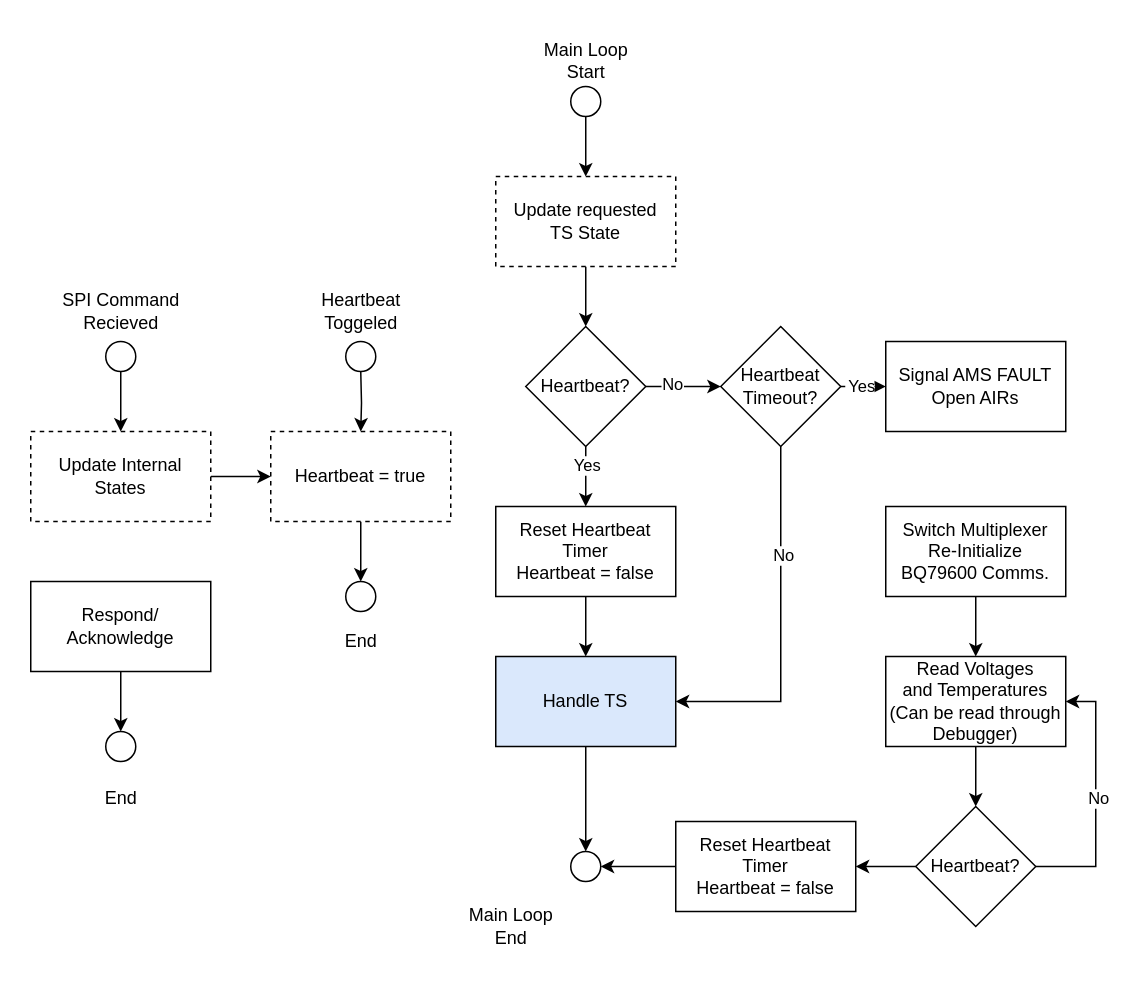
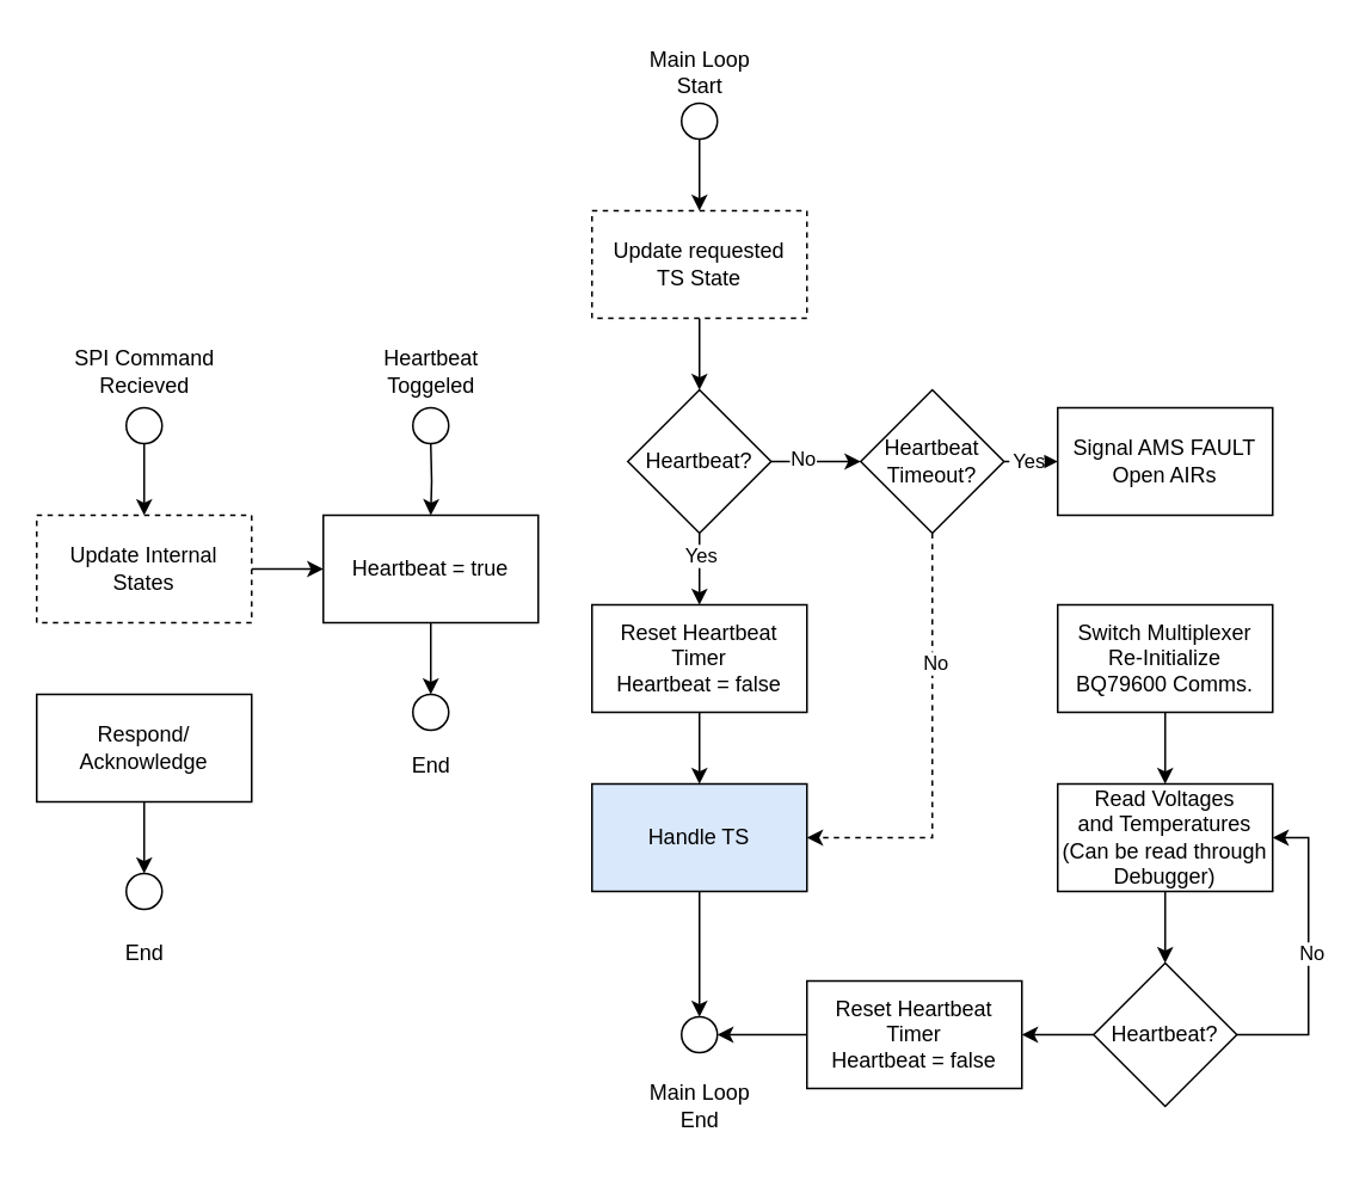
  <mxCell id="0" />
  <mxCell id="1" parent="0" />
  <mxCell id="2" value="" style="edgeStyle=orthogonalEdgeStyle;rounded=0;orthogonalLoop=1;jettySize=auto;html=1;" edge="1" parent="1" source="3" target="6"><mxGeometry relative="1" as="geometry" /></mxCell>
  <mxCell id="3" value="" style="ellipse;whiteSpace=wrap;html=1;aspect=fixed;" vertex="1" parent="1"><mxGeometry x="380" y="57" width="20" height="20" as="geometry" /></mxCell>
  <mxCell id="4" value="Main Loop&lt;div&gt;Start&lt;/div&gt;" style="text;html=1;align=center;verticalAlign=middle;resizable=0;points=[];autosize=1;strokeColor=none;fillColor=none;" vertex="1" parent="1"><mxGeometry x="350" y="20" width="80" height="40" as="geometry" /></mxCell>
  <mxCell id="5" value="" style="edgeStyle=orthogonalEdgeStyle;rounded=0;orthogonalLoop=1;jettySize=auto;html=1;" edge="1" parent="1" source="6" target="11"><mxGeometry relative="1" as="geometry" /></mxCell>
  <mxCell id="6" value="Update requested&lt;div&gt;TS State&lt;/div&gt;" style="whiteSpace=wrap;html=1;dashed=1;" vertex="1" parent="1"><mxGeometry x="330" y="117" width="120" height="60" as="geometry" /></mxCell>
  <mxCell id="7" value="" style="edgeStyle=orthogonalEdgeStyle;rounded=0;orthogonalLoop=1;jettySize=auto;html=1;" edge="1" parent="1" source="11" target="14"><mxGeometry relative="1" as="geometry" /></mxCell>
  <mxCell id="8" value="Yes" style="edgeLabel;html=1;align=center;verticalAlign=middle;resizable=0;points=[];" vertex="1" connectable="0" parent="7"><mxGeometry x="-0.4" relative="1" as="geometry"><mxPoint as="offset" /></mxGeometry></mxCell>
  <mxCell id="9" value="" style="edgeStyle=orthogonalEdgeStyle;rounded=0;orthogonalLoop=1;jettySize=auto;html=1;" edge="1" parent="1" source="11" target="19"><mxGeometry relative="1" as="geometry" /></mxCell>
  <mxCell id="10" value="No" style="edgeLabel;html=1;align=center;verticalAlign=middle;resizable=0;points=[];" vertex="1" connectable="0" parent="9"><mxGeometry x="-0.307" y="2" relative="1" as="geometry"><mxPoint as="offset" /></mxGeometry></mxCell>
  <mxCell id="11" value="Heartbeat?" style="rhombus;whiteSpace=wrap;html=1;" vertex="1" parent="1"><mxGeometry x="350" y="217" width="80" height="80" as="geometry" /></mxCell>
  <mxCell id="12" value="" style="edgeStyle=orthogonalEdgeStyle;rounded=0;orthogonalLoop=1;jettySize=auto;html=1;" edge="1" parent="1" target="25"><mxGeometry relative="1" as="geometry"><mxPoint x="240" y="247" as="sourcePoint" /></mxGeometry></mxCell>
  <mxCell id="13" value="" style="edgeStyle=orthogonalEdgeStyle;rounded=0;orthogonalLoop=1;jettySize=auto;html=1;" edge="1" parent="1" source="14" target="22"><mxGeometry relative="1" as="geometry" /></mxCell>
  <mxCell id="14" value="Reset Heartbeat&lt;div&gt;Timer&lt;/div&gt;&lt;div&gt;Heartbeat = false&lt;/div&gt;" style="rounded=0;whiteSpace=wrap;html=1;" vertex="1" parent="1"><mxGeometry x="330" y="337" width="120" height="60" as="geometry" /></mxCell>
  <mxCell id="15" value="" style="edgeStyle=orthogonalEdgeStyle;rounded=0;orthogonalLoop=1;jettySize=auto;html=1;dashed=1;" edge="1" parent="1" source="19" target="20"><mxGeometry relative="1" as="geometry" /></mxCell>
  <mxCell id="16" value="Yes" style="edgeLabel;html=1;align=center;verticalAlign=middle;resizable=0;points=[];" vertex="1" connectable="0" parent="15"><mxGeometry x="0.082" y="-1" relative="1" as="geometry"><mxPoint as="offset" /></mxGeometry></mxCell>
- <mxCell id="17" value="" style="edgeStyle=orthogonalEdgeStyle;rounded=0;orthogonalLoop=1;jettySize=auto;html=1;entryX=1;entryY=0.5;entryDx=0;entryDy=0;" edge="1" parent="1" source="19" target="22"><mxGeometry relative="1" as="geometry"><mxPoint x="520" y="337" as="targetPoint" /><Array as="points"><mxPoint x="520" y="467" /></Array></mxGeometry></mxCell>
+ <mxCell id="17" value="" style="edgeStyle=orthogonalEdgeStyle;rounded=0;orthogonalLoop=1;jettySize=auto;html=1;entryX=1;entryY=0.5;entryDx=0;entryDy=0;dashed=1;" edge="1" parent="1" source="19" target="22"><mxGeometry relative="1" as="geometry"><mxPoint x="520" y="337" as="targetPoint" /><Array as="points"><mxPoint x="520" y="467" /></Array></mxGeometry></mxCell>
  <mxCell id="18" value="No" style="edgeLabel;html=1;align=center;verticalAlign=middle;resizable=0;points=[];" vertex="1" connectable="0" parent="17"><mxGeometry x="-0.4" y="1" relative="1" as="geometry"><mxPoint as="offset" /></mxGeometry></mxCell>
  <mxCell id="19" value="Heartbeat&lt;div&gt;Timeout?&lt;/div&gt;" style="rhombus;whiteSpace=wrap;html=1;" vertex="1" parent="1"><mxGeometry x="480" y="217" width="80" height="80" as="geometry" /></mxCell>
  <mxCell id="20" value="Signal AMS FAULT&lt;div&gt;Open AIRs&lt;/div&gt;" style="rounded=0;whiteSpace=wrap;html=1;" vertex="1" parent="1"><mxGeometry x="590" y="227" width="120" height="60" as="geometry" /></mxCell>
  <mxCell id="21" style="edgeStyle=orthogonalEdgeStyle;rounded=0;orthogonalLoop=1;jettySize=auto;html=1;entryX=0.5;entryY=0;entryDx=0;entryDy=0;" edge="1" parent="1" source="22" target="41"><mxGeometry relative="1" as="geometry" /></mxCell>
  <mxCell id="22" value="Handle TS" style="rounded=0;whiteSpace=wrap;html=1;fillColor=#dae8fc;" vertex="1" parent="1"><mxGeometry x="330" y="437" width="120" height="60" as="geometry" /></mxCell>
  <mxCell id="23" value="Heartbeat&lt;div&gt;Toggeled&lt;/div&gt;" style="text;html=1;align=center;verticalAlign=middle;resizable=0;points=[];autosize=1;strokeColor=none;fillColor=none;" vertex="1" parent="1"><mxGeometry x="200" y="187" width="80" height="40" as="geometry" /></mxCell>
  <mxCell id="24" value="" style="edgeStyle=orthogonalEdgeStyle;rounded=0;orthogonalLoop=1;jettySize=auto;html=1;" edge="1" parent="1" source="25" target="46"><mxGeometry relative="1" as="geometry" /></mxCell>
- <mxCell id="25" value="Heartbeat = true" style="rounded=0;whiteSpace=wrap;html=1;dashed=1;" vertex="1" parent="1"><mxGeometry x="180" y="287" width="120" height="60" as="geometry" /></mxCell>
+ <mxCell id="25" value="Heartbeat = true" style="rounded=0;whiteSpace=wrap;html=1;" vertex="1" parent="1"><mxGeometry x="180" y="287" width="120" height="60" as="geometry" /></mxCell>
  <mxCell id="26" value="" style="edgeStyle=orthogonalEdgeStyle;rounded=0;orthogonalLoop=1;jettySize=auto;html=1;" edge="1" parent="1" source="27" target="30"><mxGeometry relative="1" as="geometry" /></mxCell>
  <mxCell id="27" value="" style="ellipse;whiteSpace=wrap;html=1;aspect=fixed;" vertex="1" parent="1"><mxGeometry x="70" y="227" width="20" height="20" as="geometry" /></mxCell>
  <mxCell id="28" value="SPI Command&lt;div&gt;Recieved&lt;/div&gt;" style="text;html=1;align=center;verticalAlign=middle;resizable=0;points=[];autosize=1;strokeColor=none;fillColor=none;" vertex="1" parent="1"><mxGeometry x="30" y="187" width="100" height="40" as="geometry" /></mxCell>
  <mxCell id="29" value="" style="edgeStyle=orthogonalEdgeStyle;rounded=0;orthogonalLoop=1;jettySize=auto;html=1;" edge="1" parent="1" source="30" target="25"><mxGeometry relative="1" as="geometry" /></mxCell>
  <mxCell id="30" value="Update Internal&lt;div&gt;States&lt;/div&gt;" style="rounded=0;whiteSpace=wrap;html=1;dashed=1;" vertex="1" parent="1"><mxGeometry x="20" y="287" width="120" height="60" as="geometry" /></mxCell>
  <mxCell id="31" value="" style="edgeStyle=orthogonalEdgeStyle;rounded=0;orthogonalLoop=1;jettySize=auto;html=1;" edge="1" parent="1" source="32" target="47"><mxGeometry relative="1" as="geometry" /></mxCell>
  <mxCell id="32" value="Respond/&lt;div&gt;Acknowledge&lt;/div&gt;" style="rounded=0;whiteSpace=wrap;html=1;" vertex="1" parent="1"><mxGeometry x="20" y="387" width="120" height="60" as="geometry" /></mxCell>
  <mxCell id="33" value="" style="edgeStyle=orthogonalEdgeStyle;rounded=0;orthogonalLoop=1;jettySize=auto;html=1;" edge="1" parent="1" source="34" target="36"><mxGeometry relative="1" as="geometry" /></mxCell>
  <mxCell id="34" value="Switch Multiplexer&lt;div&gt;Re-Initialize&lt;/div&gt;&lt;div&gt;BQ79600 Comms.&lt;/div&gt;" style="rounded=0;whiteSpace=wrap;html=1;" vertex="1" parent="1"><mxGeometry x="590" y="337" width="120" height="60" as="geometry" /></mxCell>
  <mxCell id="35" value="" style="edgeStyle=orthogonalEdgeStyle;rounded=0;orthogonalLoop=1;jettySize=auto;html=1;" edge="1" parent="1" source="36" target="40"><mxGeometry relative="1" as="geometry" /></mxCell>
  <mxCell id="36" value="Read Voltages&lt;div&gt;and Temperatures&lt;/div&gt;&lt;div&gt;(Can be read through&lt;/div&gt;&lt;div&gt;Debugger)&lt;/div&gt;" style="rounded=0;whiteSpace=wrap;html=1;" vertex="1" parent="1"><mxGeometry x="590" y="437" width="120" height="60" as="geometry" /></mxCell>
  <mxCell id="37" style="edgeStyle=orthogonalEdgeStyle;rounded=0;orthogonalLoop=1;jettySize=auto;html=1;entryX=1;entryY=0.5;entryDx=0;entryDy=0;" edge="1" parent="1" source="40" target="36"><mxGeometry relative="1" as="geometry"><Array as="points"><mxPoint x="730" y="577" /><mxPoint x="730" y="467" /></Array></mxGeometry></mxCell>
  <mxCell id="38" value="No" style="edgeLabel;html=1;align=center;verticalAlign=middle;resizable=0;points=[];" vertex="1" connectable="0" parent="37"><mxGeometry x="0.008" y="-1" relative="1" as="geometry"><mxPoint as="offset" /></mxGeometry></mxCell>
  <mxCell id="39" value="" style="edgeStyle=orthogonalEdgeStyle;rounded=0;orthogonalLoop=1;jettySize=auto;html=1;" edge="1" parent="1" source="40" target="44"><mxGeometry relative="1" as="geometry" /></mxCell>
  <mxCell id="40" value="Heartbeat?" style="rhombus;whiteSpace=wrap;html=1;" vertex="1" parent="1"><mxGeometry x="610" y="537" width="80" height="80" as="geometry" /></mxCell>
  <mxCell id="41" value="" style="ellipse;whiteSpace=wrap;html=1;aspect=fixed;" vertex="1" parent="1"><mxGeometry x="380" y="567" width="20" height="20" as="geometry" /></mxCell>
- <mxCell id="42" value="Main Loop&lt;div&gt;End&lt;/div&gt;" style="text;html=1;align=center;verticalAlign=middle;resizable=0;points=[];autosize=1;strokeColor=none;fillColor=none;" vertex="1" parent="1"><mxGeometry x="300" y="597" width="80" height="40" as="geometry" /></mxCell>
+ <mxCell id="42" value="Main Loop&lt;div&gt;End&lt;/div&gt;" style="text;html=1;align=center;verticalAlign=middle;resizable=0;points=[];autosize=1;strokeColor=none;fillColor=none;" vertex="1" parent="1"><mxGeometry x="350" y="597" width="80" height="40" as="geometry" /></mxCell>
  <mxCell id="43" style="edgeStyle=orthogonalEdgeStyle;rounded=0;orthogonalLoop=1;jettySize=auto;html=1;entryX=1;entryY=0.5;entryDx=0;entryDy=0;" edge="1" parent="1" source="44" target="41"><mxGeometry relative="1" as="geometry" /></mxCell>
  <mxCell id="44" value="Reset Heartbeat&lt;div&gt;Timer&lt;/div&gt;&lt;div&gt;Heartbeat = false&lt;/div&gt;" style="rounded=0;whiteSpace=wrap;html=1;" vertex="1" parent="1"><mxGeometry x="450" y="547" width="120" height="60" as="geometry" /></mxCell>
  <mxCell id="45" value="" style="ellipse;whiteSpace=wrap;html=1;aspect=fixed;" vertex="1" parent="1"><mxGeometry x="230" y="227" width="20" height="20" as="geometry" /></mxCell>
  <mxCell id="46" value="" style="ellipse;whiteSpace=wrap;html=1;aspect=fixed;" vertex="1" parent="1"><mxGeometry x="230" y="387" width="20" height="20" as="geometry" /></mxCell>
  <mxCell id="47" value="" style="ellipse;whiteSpace=wrap;html=1;aspect=fixed;" vertex="1" parent="1"><mxGeometry x="70" y="487" width="20" height="20" as="geometry" /></mxCell>
  <mxCell id="48" value="End" style="text;html=1;align=center;verticalAlign=middle;resizable=0;points=[];autosize=1;strokeColor=none;fillColor=none;" vertex="1" parent="1"><mxGeometry x="220" y="412" width="40" height="30" as="geometry" /></mxCell>
  <mxCell id="49" value="End" style="text;html=1;align=center;verticalAlign=middle;resizable=0;points=[];autosize=1;strokeColor=none;fillColor=none;" vertex="1" parent="1"><mxGeometry x="60" y="517" width="40" height="30" as="geometry" /></mxCell>
